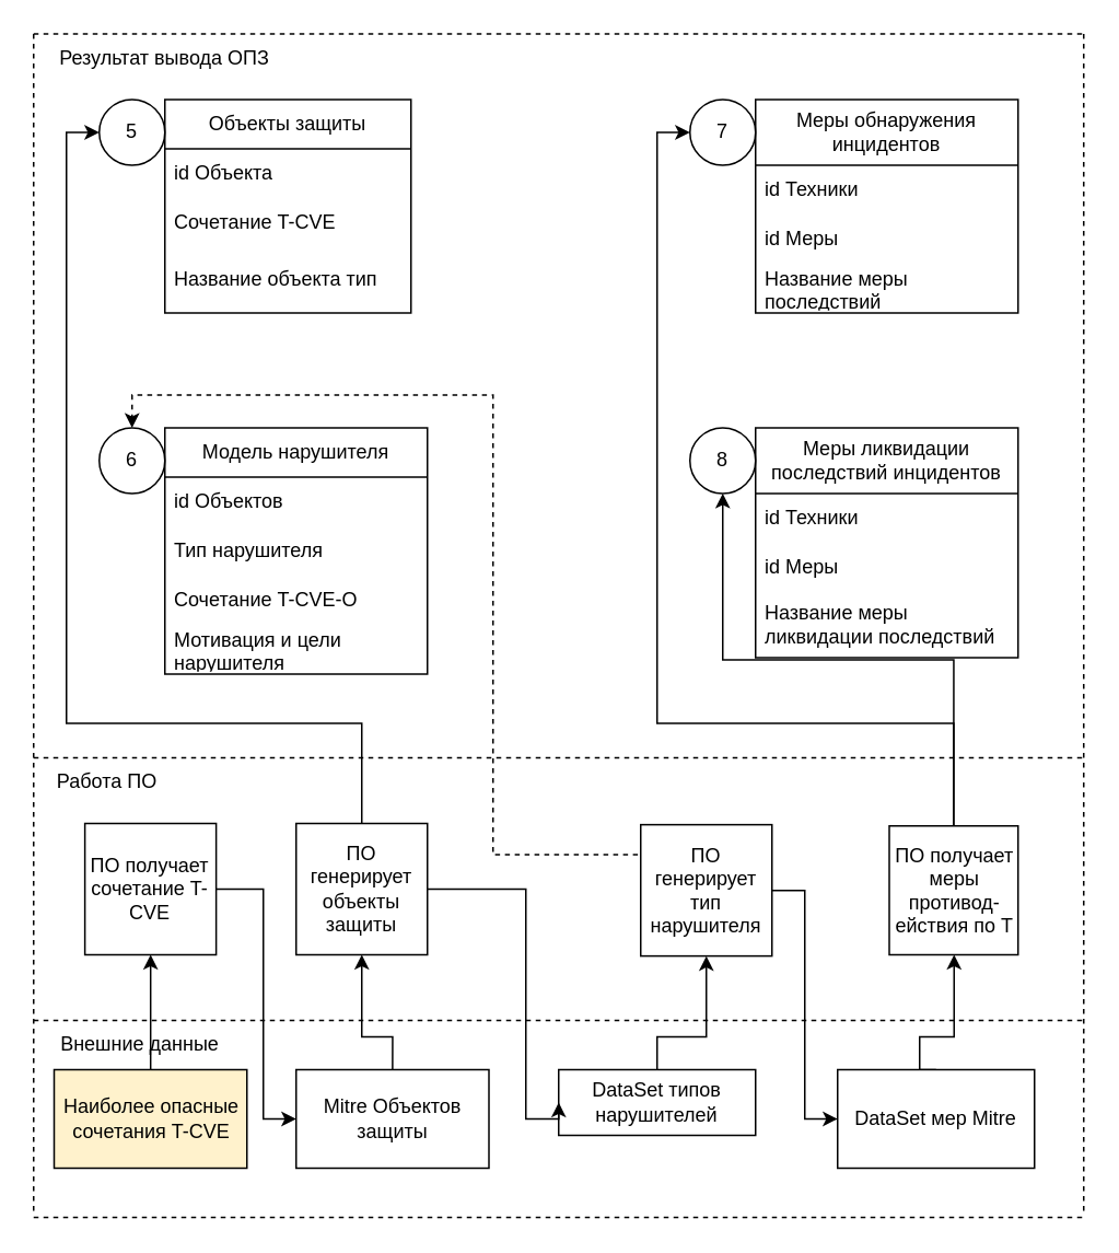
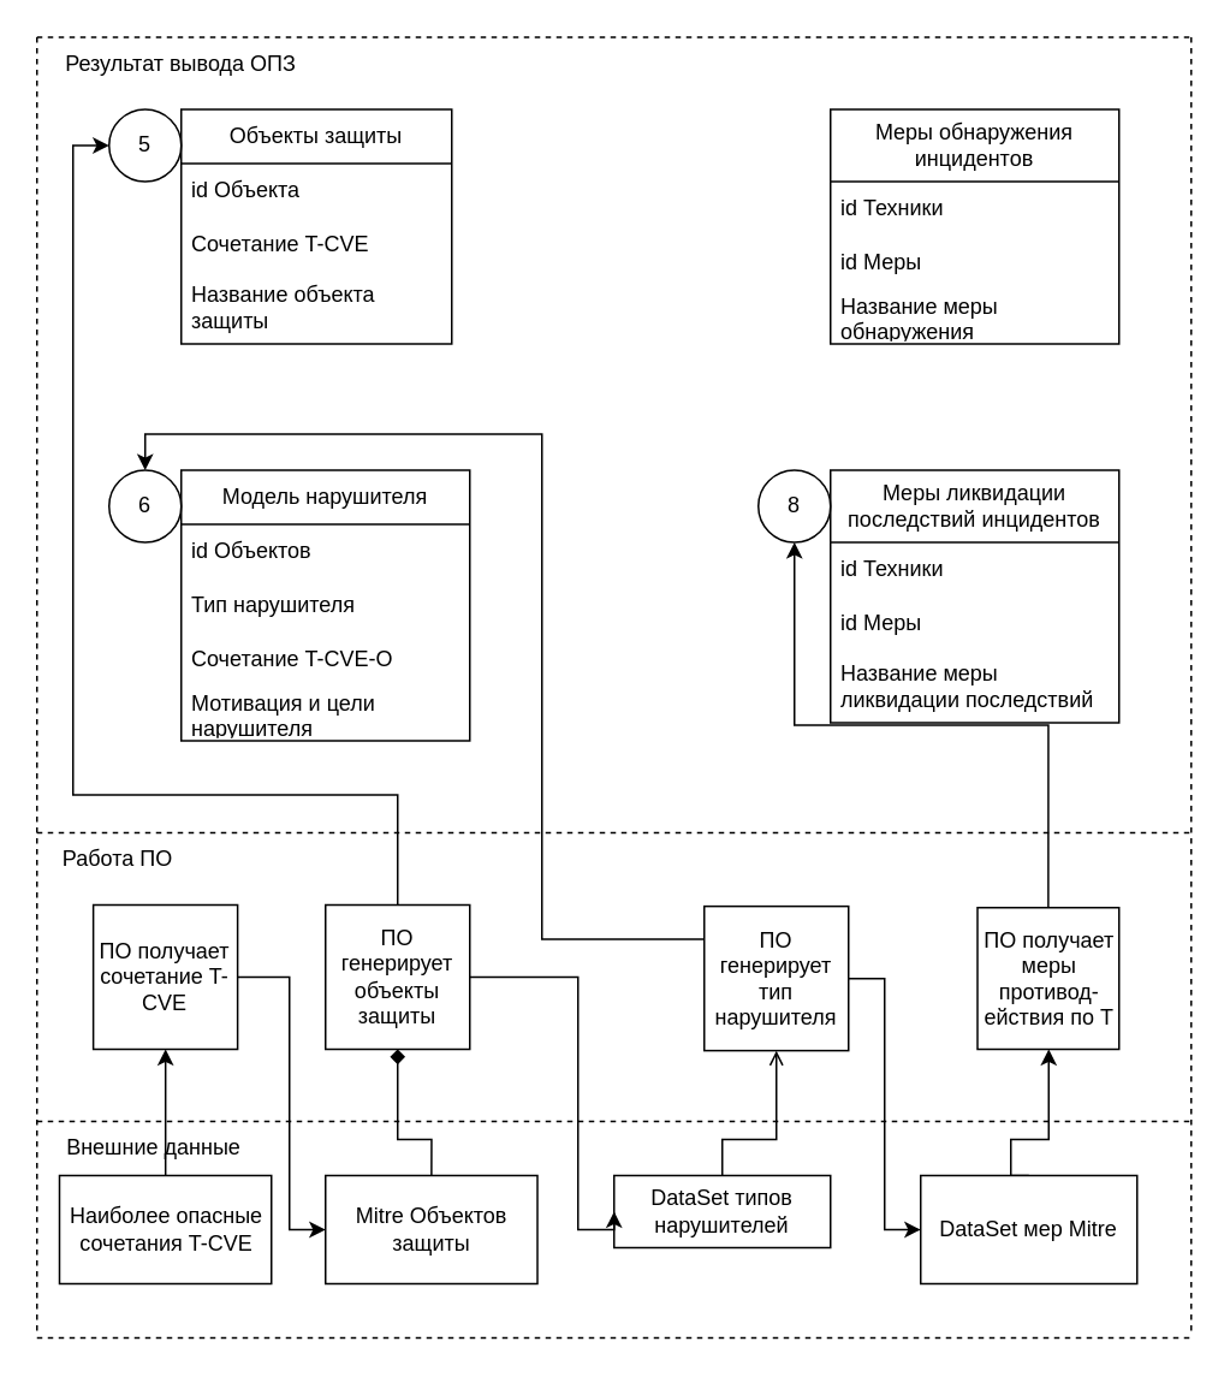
  <mxCell id="0" />
  <mxCell id="1" parent="0" />
  <mxCell id="2" value="Объекты защиты" style="swimlane;fontStyle=0;childLayout=stackLayout;horizontal=1;startSize=30;horizontalStack=0;resizeParent=1;resizeParentMax=0;resizeLast=0;collapsible=1;marginBottom=0;whiteSpace=wrap;html=1;" parent="1" vertex="1"><mxGeometry x="100" y="60" width="150" height="130" as="geometry"><mxRectangle x="80" y="200" width="140" height="30" as="alternateBounds" /></mxGeometry></mxCell>
  <mxCell id="3" value="id Объекта" style="text;strokeColor=none;fillColor=none;align=left;verticalAlign=middle;spacingLeft=4;spacingRight=4;overflow=hidden;points=[[0,0.5],[1,0.5]];portConstraint=eastwest;rotatable=0;whiteSpace=wrap;html=1;" parent="2" vertex="1"><mxGeometry y="30" width="150" height="30" as="geometry" /></mxCell>
  <mxCell id="4" value="Сочетание T-CVE" style="text;strokeColor=none;fillColor=none;align=left;verticalAlign=middle;spacingLeft=4;spacingRight=4;overflow=hidden;points=[[0,0.5],[1,0.5]];portConstraint=eastwest;rotatable=0;whiteSpace=wrap;html=1;" parent="2" vertex="1"><mxGeometry y="60" width="150" height="30" as="geometry" /></mxCell>
- <mxCell id="5" value="Название объекта тип" style="text;strokeColor=none;fillColor=none;align=left;verticalAlign=middle;spacingLeft=4;spacingRight=4;overflow=hidden;points=[[0,0.5],[1,0.5]];portConstraint=eastwest;rotatable=0;whiteSpace=wrap;html=1;" parent="2" vertex="1"><mxGeometry y="90" width="150" height="40" as="geometry" /></mxCell>
+ <mxCell id="5" value="Название объекта защиты" style="text;strokeColor=none;fillColor=none;align=left;verticalAlign=middle;spacingLeft=4;spacingRight=4;overflow=hidden;points=[[0,0.5],[1,0.5]];portConstraint=eastwest;rotatable=0;whiteSpace=wrap;html=1;" parent="2" vertex="1"><mxGeometry y="90" width="150" height="40" as="geometry" /></mxCell>
  <mxCell id="6" value="Модель нарушителя" style="swimlane;fontStyle=0;childLayout=stackLayout;horizontal=1;startSize=30;horizontalStack=0;resizeParent=1;resizeParentMax=0;resizeLast=0;collapsible=1;marginBottom=0;whiteSpace=wrap;html=1;" parent="1" vertex="1"><mxGeometry x="100" y="260" width="160" height="150" as="geometry"><mxRectangle x="80" y="400" width="150" height="30" as="alternateBounds" /></mxGeometry></mxCell>
  <mxCell id="7" value="id Объектов" style="text;strokeColor=none;fillColor=none;align=left;verticalAlign=middle;spacingLeft=4;spacingRight=4;overflow=hidden;points=[[0,0.5],[1,0.5]];portConstraint=eastwest;rotatable=0;whiteSpace=wrap;html=1;" parent="6" vertex="1"><mxGeometry y="30" width="160" height="30" as="geometry" /></mxCell>
  <mxCell id="8" value="Тип нарушителя" style="text;strokeColor=none;fillColor=none;align=left;verticalAlign=middle;spacingLeft=4;spacingRight=4;overflow=hidden;points=[[0,0.5],[1,0.5]];portConstraint=eastwest;rotatable=0;whiteSpace=wrap;html=1;" parent="6" vertex="1"><mxGeometry y="60" width="160" height="30" as="geometry" /></mxCell>
  <mxCell id="9" value="Сочетание T-CVE-O" style="text;strokeColor=none;fillColor=none;align=left;verticalAlign=middle;spacingLeft=4;spacingRight=4;overflow=hidden;points=[[0,0.5],[1,0.5]];portConstraint=eastwest;rotatable=0;whiteSpace=wrap;html=1;" parent="6" vertex="1"><mxGeometry y="90" width="160" height="30" as="geometry" /></mxCell>
  <mxCell id="10" value="Мотивация и цели нарушителя" style="text;strokeColor=none;fillColor=none;align=left;verticalAlign=middle;spacingLeft=4;spacingRight=4;overflow=hidden;points=[[0,0.5],[1,0.5]];portConstraint=eastwest;rotatable=0;whiteSpace=wrap;html=1;" parent="6" vertex="1"><mxGeometry y="120" width="160" height="30" as="geometry" /></mxCell>
  <mxCell id="11" value="Меры обнаружения инцидентов" style="swimlane;fontStyle=0;childLayout=stackLayout;horizontal=1;startSize=40;horizontalStack=0;resizeParent=1;resizeParentMax=0;resizeLast=0;collapsible=1;marginBottom=0;whiteSpace=wrap;html=1;" parent="1" vertex="1"><mxGeometry x="460" y="60" width="160" height="130" as="geometry"><mxRectangle x="290" y="400" width="170" height="30" as="alternateBounds" /></mxGeometry></mxCell>
  <mxCell id="12" value="id Техники" style="text;strokeColor=none;fillColor=none;align=left;verticalAlign=middle;spacingLeft=4;spacingRight=4;overflow=hidden;points=[[0,0.5],[1,0.5]];portConstraint=eastwest;rotatable=0;whiteSpace=wrap;html=1;" parent="11" vertex="1"><mxGeometry y="40" width="160" height="30" as="geometry" /></mxCell>
  <mxCell id="13" value="id Меры" style="text;strokeColor=none;fillColor=none;align=left;verticalAlign=middle;spacingLeft=4;spacingRight=4;overflow=hidden;points=[[0,0.5],[1,0.5]];portConstraint=eastwest;rotatable=0;whiteSpace=wrap;html=1;" parent="11" vertex="1"><mxGeometry y="70" width="160" height="30" as="geometry" /></mxCell>
- <mxCell id="14" value="Название меры последствий" style="text;strokeColor=none;fillColor=none;align=left;verticalAlign=middle;spacingLeft=4;spacingRight=4;overflow=hidden;points=[[0,0.5],[1,0.5]];portConstraint=eastwest;rotatable=0;whiteSpace=wrap;html=1;" vertex="1" parent="11"><mxGeometry y="100" width="160" height="30" as="geometry" /></mxCell>
+ <mxCell id="14" value="Название меры обнаружения" style="text;strokeColor=none;fillColor=none;align=left;verticalAlign=middle;spacingLeft=4;spacingRight=4;overflow=hidden;points=[[0,0.5],[1,0.5]];portConstraint=eastwest;rotatable=0;whiteSpace=wrap;html=1;" vertex="1" parent="11"><mxGeometry y="100" width="160" height="30" as="geometry" /></mxCell>
  <mxCell id="15" value="" style="endArrow=none;dashed=1;html=1;rounded=0;" parent="1" edge="1"><mxGeometry width="50" height="50" relative="1" as="geometry"><mxPoint x="20" y="20" as="sourcePoint" /><mxPoint x="660" y="20" as="targetPoint" /></mxGeometry></mxCell>
  <mxCell id="16" value="" style="endArrow=none;dashed=1;html=1;rounded=0;" parent="1" edge="1"><mxGeometry width="50" height="50" relative="1" as="geometry"><mxPoint x="20" y="20" as="sourcePoint" /><mxPoint x="20" y="740" as="targetPoint" /></mxGeometry></mxCell>
  <mxCell id="17" value="" style="endArrow=none;dashed=1;html=1;rounded=0;" parent="1" edge="1"><mxGeometry width="50" height="50" relative="1" as="geometry"><mxPoint x="20" y="741" as="sourcePoint" /><mxPoint x="660" y="741" as="targetPoint" /></mxGeometry></mxCell>
  <mxCell id="18" style="edgeStyle=orthogonalEdgeStyle;rounded=0;orthogonalLoop=1;jettySize=auto;html=1;exitX=0.5;exitY=0;exitDx=0;exitDy=0;entryX=0.5;entryY=1;entryDx=0;entryDy=0;" edge="1" parent="1" source="20" target="50"><mxGeometry relative="1" as="geometry" /></mxCell>
- <mxCell id="19" style="edgeStyle=orthogonalEdgeStyle;rounded=0;orthogonalLoop=1;jettySize=auto;html=1;exitX=0.5;exitY=0;exitDx=0;exitDy=0;entryX=0;entryY=0.5;entryDx=0;entryDy=0;" edge="1" parent="1" source="20" target="26"><mxGeometry relative="1" as="geometry"><Array as="points"><mxPoint x="581" y="440" /><mxPoint x="400" y="440" /><mxPoint x="400" y="80" /></Array></mxGeometry></mxCell>
  <mxCell id="20" value="ПО получает меры противод-ействия по T" style="whiteSpace=wrap;html=1;aspect=fixed;" parent="1" vertex="1"><mxGeometry x="541.5" y="502.5" width="78.5" height="78.5" as="geometry" /></mxCell>
- <mxCell id="21" style="edgeStyle=orthogonalEdgeStyle;rounded=0;orthogonalLoop=1;jettySize=auto;html=1;exitX=0.5;exitY=0;exitDx=0;exitDy=0;entryX=0.5;entryY=0;entryDx=0;entryDy=0;dashed=1;" parent="1" source="23" target="27" edge="1"><mxGeometry relative="1" as="geometry"><Array as="points"><mxPoint x="430" y="520" /><mxPoint x="300" y="520" /><mxPoint x="300" y="240" /><mxPoint x="80" y="240" /></Array></mxGeometry></mxCell>
+ <mxCell id="21" style="edgeStyle=orthogonalEdgeStyle;rounded=0;orthogonalLoop=1;jettySize=auto;html=1;exitX=0.5;exitY=0;exitDx=0;exitDy=0;entryX=0.5;entryY=0;entryDx=0;entryDy=0;" parent="1" source="23" target="27" edge="1"><mxGeometry relative="1" as="geometry"><Array as="points"><mxPoint x="430" y="520" /><mxPoint x="300" y="520" /><mxPoint x="300" y="240" /><mxPoint x="80" y="240" /></Array></mxGeometry></mxCell>
  <mxCell id="22" style="edgeStyle=orthogonalEdgeStyle;rounded=0;orthogonalLoop=1;jettySize=auto;html=1;exitX=1;exitY=0.5;exitDx=0;exitDy=0;entryX=0;entryY=0.5;entryDx=0;entryDy=0;" edge="1" parent="1" source="23" target="35"><mxGeometry relative="1" as="geometry"><Array as="points"><mxPoint x="490" y="542" /><mxPoint x="490" y="681" /></Array></mxGeometry></mxCell>
  <mxCell id="23" value="ПО генерирует тип нарушителя" style="whiteSpace=wrap;html=1;aspect=fixed;" parent="1" vertex="1"><mxGeometry x="390" y="501.75" width="80" height="80" as="geometry" /></mxCell>
  <mxCell id="24" value="" style="endArrow=none;dashed=1;html=1;rounded=0;" parent="1" edge="1"><mxGeometry width="50" height="50" relative="1" as="geometry"><mxPoint x="660" y="20" as="sourcePoint" /><mxPoint x="660" y="740" as="targetPoint" /></mxGeometry></mxCell>
  <mxCell id="25" value="5" style="ellipse;whiteSpace=wrap;html=1;aspect=fixed;" parent="1" vertex="1"><mxGeometry x="60" y="60" width="40" height="40" as="geometry" /></mxCell>
- <mxCell id="26" value="7" style="ellipse;whiteSpace=wrap;html=1;aspect=fixed;" parent="1" vertex="1"><mxGeometry x="420" y="60" width="40" height="40" as="geometry" /></mxCell>
  <mxCell id="27" value="6" style="ellipse;whiteSpace=wrap;html=1;aspect=fixed;" parent="1" vertex="1"><mxGeometry x="60" y="260" width="40" height="40" as="geometry" /></mxCell>
  <mxCell id="28" value="" style="endArrow=none;dashed=1;html=1;rounded=0;" parent="1" edge="1"><mxGeometry width="50" height="50" relative="1" as="geometry"><mxPoint x="20" y="461" as="sourcePoint" /><mxPoint x="660" y="461" as="targetPoint" /></mxGeometry></mxCell>
  <mxCell id="29" value="" style="endArrow=none;dashed=1;html=1;rounded=0;" parent="1" edge="1"><mxGeometry width="50" height="50" relative="1" as="geometry"><mxPoint x="20" y="621" as="sourcePoint" /><mxPoint x="660" y="621" as="targetPoint" /></mxGeometry></mxCell>
- <mxCell id="30" style="edgeStyle=orthogonalEdgeStyle;rounded=0;orthogonalLoop=1;jettySize=auto;html=1;exitX=0.5;exitY=0;exitDx=0;exitDy=0;entryX=0.5;entryY=1;entryDx=0;entryDy=0;" edge="1" parent="1" source="31" target="45"><mxGeometry relative="1" as="geometry"><Array as="points"><mxPoint x="239" y="631" /><mxPoint x="220" y="631" /></Array></mxGeometry></mxCell>
+ <mxCell id="30" style="edgeStyle=orthogonalEdgeStyle;rounded=0;orthogonalLoop=1;jettySize=auto;html=1;exitX=0.5;exitY=0;exitDx=0;exitDy=0;entryX=0.5;entryY=1;entryDx=0;entryDy=0;endArrow=diamond;" edge="1" parent="1" source="31" target="45"><mxGeometry relative="1" as="geometry"><Array as="points"><mxPoint x="239" y="631" /><mxPoint x="220" y="631" /></Array></mxGeometry></mxCell>
  <mxCell id="31" value="Mitre Объектов защиты" style="rounded=0;whiteSpace=wrap;html=1;" parent="1" vertex="1"><mxGeometry x="180" y="651" width="117.5" height="60" as="geometry" /></mxCell>
- <mxCell id="32" style="edgeStyle=orthogonalEdgeStyle;rounded=0;orthogonalLoop=1;jettySize=auto;html=1;exitX=0.5;exitY=0;exitDx=0;exitDy=0;entryX=0.5;entryY=1;entryDx=0;entryDy=0;" edge="1" parent="1" source="33" target="23"><mxGeometry relative="1" as="geometry"><Array as="points"><mxPoint x="400" y="631" /><mxPoint x="430" y="631" /></Array></mxGeometry></mxCell>
+ <mxCell id="32" style="edgeStyle=orthogonalEdgeStyle;rounded=0;orthogonalLoop=1;jettySize=auto;html=1;exitX=0.5;exitY=0;exitDx=0;exitDy=0;entryX=0.5;entryY=1;entryDx=0;entryDy=0;endArrow=open;" edge="1" parent="1" source="33" target="23"><mxGeometry relative="1" as="geometry"><Array as="points"><mxPoint x="400" y="631" /><mxPoint x="430" y="631" /></Array></mxGeometry></mxCell>
  <mxCell id="33" value="DataSet типов нарушителей" style="rounded=0;whiteSpace=wrap;html=1;" parent="1" vertex="1"><mxGeometry x="340" y="651" width="120" height="40" as="geometry" /></mxCell>
  <mxCell id="34" style="edgeStyle=orthogonalEdgeStyle;rounded=0;orthogonalLoop=1;jettySize=auto;html=1;exitX=0.5;exitY=0;exitDx=0;exitDy=0;" edge="1" parent="1" source="35" target="20"><mxGeometry relative="1" as="geometry"><Array as="points"><mxPoint x="560" y="631" /><mxPoint x="581" y="631" /></Array></mxGeometry></mxCell>
  <mxCell id="35" value="DataSet мер Mitre" style="rounded=0;whiteSpace=wrap;html=1;" parent="1" vertex="1"><mxGeometry x="510" y="651" width="120" height="60" as="geometry" /></mxCell>
  <mxCell id="36" value="Результат вывода ОПЗ" style="text;html=1;align=center;verticalAlign=middle;whiteSpace=wrap;rounded=0;" parent="1" vertex="1"><mxGeometry x="20" y="20" width="160" height="30" as="geometry" /></mxCell>
  <mxCell id="37" value="Работа ПО" style="text;html=1;align=center;verticalAlign=middle;whiteSpace=wrap;rounded=0;" parent="1" vertex="1"><mxGeometry x="20" y="461" width="90" height="30" as="geometry" /></mxCell>
  <mxCell id="38" value="Внешние данные" style="text;html=1;align=center;verticalAlign=middle;whiteSpace=wrap;rounded=0;" parent="1" vertex="1"><mxGeometry x="20" y="621" width="130" height="30" as="geometry" /></mxCell>
  <mxCell id="39" style="edgeStyle=orthogonalEdgeStyle;rounded=0;orthogonalLoop=1;jettySize=auto;html=1;exitX=1;exitY=0.5;exitDx=0;exitDy=0;entryX=0;entryY=0.5;entryDx=0;entryDy=0;" edge="1" parent="1" source="40" target="31"><mxGeometry relative="1" as="geometry"><Array as="points"><mxPoint x="160" y="541" /><mxPoint x="160" y="681" /></Array></mxGeometry></mxCell>
  <mxCell id="40" value="ПО получает сочетание T-CVE" style="whiteSpace=wrap;html=1;aspect=fixed;" parent="1" vertex="1"><mxGeometry x="51.25" y="501" width="80" height="80" as="geometry" /></mxCell>
  <mxCell id="41" value="" style="edgeStyle=orthogonalEdgeStyle;rounded=0;orthogonalLoop=1;jettySize=auto;html=1;" edge="1" parent="1" source="42" target="40"><mxGeometry relative="1" as="geometry" /></mxCell>
- <mxCell id="42" value="Наиболее опасные сочетания T-CVE" style="rounded=0;whiteSpace=wrap;html=1;fillColor=#fff2cc;" vertex="1" parent="1"><mxGeometry x="32.5" y="651" width="117.5" height="60" as="geometry" /></mxCell>
+ <mxCell id="42" value="Наиболее опасные сочетания T-CVE" style="rounded=0;whiteSpace=wrap;html=1;" vertex="1" parent="1"><mxGeometry x="32.5" y="651" width="117.5" height="60" as="geometry" /></mxCell>
  <mxCell id="43" style="edgeStyle=orthogonalEdgeStyle;rounded=0;orthogonalLoop=1;jettySize=auto;html=1;exitX=0.5;exitY=0;exitDx=0;exitDy=0;entryX=0;entryY=0.5;entryDx=0;entryDy=0;" edge="1" parent="1" source="45" target="25"><mxGeometry relative="1" as="geometry"><Array as="points"><mxPoint x="220" y="440" /><mxPoint x="40" y="440" /><mxPoint x="40" y="80" /></Array></mxGeometry></mxCell>
  <mxCell id="44" style="edgeStyle=orthogonalEdgeStyle;rounded=0;orthogonalLoop=1;jettySize=auto;html=1;entryX=0;entryY=0.5;entryDx=0;entryDy=0;" edge="1" parent="1" source="45" target="33"><mxGeometry relative="1" as="geometry"><Array as="points"><mxPoint x="320" y="541" /><mxPoint x="320" y="681" /></Array></mxGeometry></mxCell>
  <mxCell id="45" value="ПО генерирует объекты защиты" style="whiteSpace=wrap;html=1;aspect=fixed;" vertex="1" parent="1"><mxGeometry x="180" y="501" width="80" height="80" as="geometry" /></mxCell>
  <mxCell id="46" value="Меры ликвидации последствий инцидентов" style="swimlane;fontStyle=0;childLayout=stackLayout;horizontal=1;startSize=40;horizontalStack=0;resizeParent=1;resizeParentMax=0;resizeLast=0;collapsible=1;marginBottom=0;whiteSpace=wrap;html=1;" vertex="1" parent="1"><mxGeometry x="460" y="260" width="160" height="140" as="geometry"><mxRectangle x="290" y="400" width="170" height="30" as="alternateBounds" /></mxGeometry></mxCell>
  <mxCell id="47" value="id Техники" style="text;strokeColor=none;fillColor=none;align=left;verticalAlign=middle;spacingLeft=4;spacingRight=4;overflow=hidden;points=[[0,0.5],[1,0.5]];portConstraint=eastwest;rotatable=0;whiteSpace=wrap;html=1;" vertex="1" parent="46"><mxGeometry y="40" width="160" height="30" as="geometry" /></mxCell>
  <mxCell id="48" value="id Меры" style="text;strokeColor=none;fillColor=none;align=left;verticalAlign=middle;spacingLeft=4;spacingRight=4;overflow=hidden;points=[[0,0.5],[1,0.5]];portConstraint=eastwest;rotatable=0;whiteSpace=wrap;html=1;" vertex="1" parent="46"><mxGeometry y="70" width="160" height="30" as="geometry" /></mxCell>
  <mxCell id="49" value="Название меры ликвидации последствий" style="text;strokeColor=none;fillColor=none;align=left;verticalAlign=middle;spacingLeft=4;spacingRight=4;overflow=hidden;points=[[0,0.5],[1,0.5]];portConstraint=eastwest;rotatable=0;whiteSpace=wrap;html=1;" vertex="1" parent="46"><mxGeometry y="100" width="160" height="40" as="geometry" /></mxCell>
  <mxCell id="50" value="8" style="ellipse;whiteSpace=wrap;html=1;aspect=fixed;" vertex="1" parent="1"><mxGeometry x="420" y="260" width="40" height="40" as="geometry" /></mxCell>
